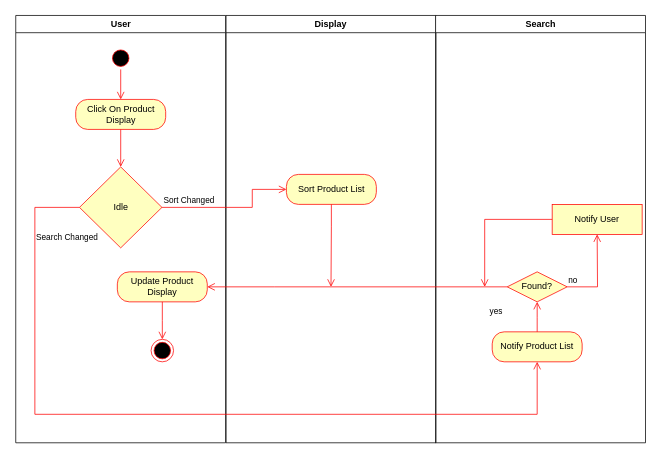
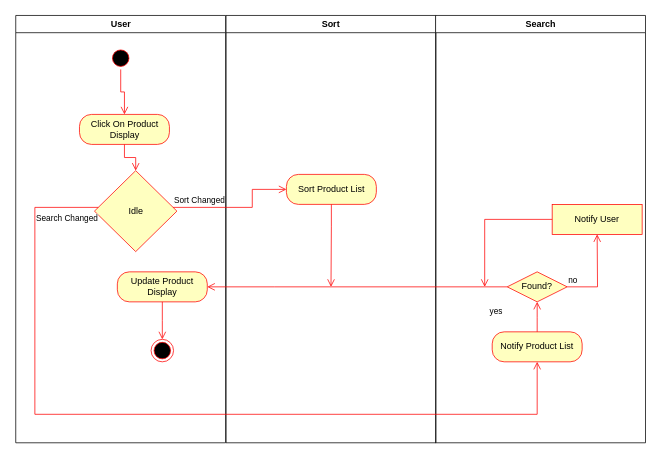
  <mxCell id="0" />
  <mxCell id="1" parent="0" />
  <mxCell id="2" value="User" style="swimlane;whiteSpace=wrap" parent="1" vertex="1"><mxGeometry x="20.5" y="20" width="280" height="570" as="geometry" /></mxCell>
  <mxCell id="3" value="" style="ellipse;html=1;shape=startState;fillColor=#000000;strokeColor=#ff0000;" vertex="1" parent="2"><mxGeometry x="125" y="42" width="30" height="30" as="geometry" /></mxCell>
  <mxCell id="4" value="" style="edgeStyle=orthogonalEdgeStyle;html=1;verticalAlign=bottom;endArrow=open;endSize=8;strokeColor=#ff0000;rounded=0;entryX=0.5;entryY=0;entryDx=0;entryDy=0;" edge="1" source="3" parent="2" target="6"><mxGeometry relative="1" as="geometry"><mxPoint x="140.5" y="82" as="targetPoint" /></mxGeometry></mxCell>
- <mxCell id="5" value="Idle" style="rhombus;whiteSpace=wrap;html=1;fontColor=#000000;fillColor=#ffffc0;strokeColor=#ff0000;" vertex="1" parent="2"><mxGeometry x="85" y="202" width="110" height="108" as="geometry" /></mxCell>
- <mxCell id="6" value="Click On Product&lt;div&gt;Display&lt;/div&gt;" style="rounded=1;whiteSpace=wrap;html=1;arcSize=40;fontColor=#000000;fillColor=#ffffc0;strokeColor=#ff0000;" vertex="1" parent="2"><mxGeometry x="80" y="112" width="120" height="40" as="geometry" /></mxCell>
+ <mxCell id="5" value="Idle" style="rhombus;whiteSpace=wrap;html=1;fontColor=#000000;fillColor=#ffffc0;strokeColor=#ff0000;" vertex="1" parent="2"><mxGeometry x="105" y="207" width="110" height="108" as="geometry" /></mxCell>
+ <mxCell id="6" value="Click On Product&lt;div&gt;Display&lt;/div&gt;" style="rounded=1;whiteSpace=wrap;html=1;arcSize=40;fontColor=#000000;fillColor=#ffffc0;strokeColor=#ff0000;" vertex="1" parent="2"><mxGeometry x="85" y="132" width="120" height="40" as="geometry" /></mxCell>
  <mxCell id="7" value="" style="edgeStyle=orthogonalEdgeStyle;html=1;verticalAlign=bottom;endArrow=open;endSize=8;strokeColor=#ff0000;rounded=0;entryX=0.5;entryY=0;entryDx=0;entryDy=0;" edge="1" source="6" parent="2" target="5"><mxGeometry relative="1" as="geometry"><mxPoint x="215.5" y="222" as="targetPoint" /></mxGeometry></mxCell>
  <mxCell id="8" value="Update Product&lt;div&gt;Display&lt;/div&gt;" style="rounded=1;whiteSpace=wrap;html=1;arcSize=40;fontColor=#000000;fillColor=#ffffc0;strokeColor=#ff0000;" vertex="1" parent="2"><mxGeometry x="135.5" y="342" width="120" height="40" as="geometry" /></mxCell>
  <mxCell id="9" value="" style="ellipse;html=1;shape=endState;fillColor=#000000;strokeColor=#ff0000;" vertex="1" parent="2"><mxGeometry x="180.5" y="432" width="30" height="30" as="geometry" /></mxCell>
- <mxCell id="10" value="Display" style="swimlane;whiteSpace=wrap" parent="1" vertex="1"><mxGeometry x="301" y="20" width="280" height="570" as="geometry" /></mxCell>
+ <mxCell id="10" value="Sort" style="swimlane;whiteSpace=wrap" parent="1" vertex="1"><mxGeometry x="301" y="20" width="280" height="570" as="geometry" /></mxCell>
  <mxCell id="11" value="Sort Product List" style="rounded=1;whiteSpace=wrap;html=1;arcSize=40;fontColor=#000000;fillColor=#ffffc0;strokeColor=#ff0000;" vertex="1" parent="10"><mxGeometry x="80.5" y="212" width="120" height="40" as="geometry" /></mxCell>
  <mxCell id="12" value="Search" style="swimlane;whiteSpace=wrap" vertex="1" parent="1"><mxGeometry x="580.5" y="20" width="280" height="570" as="geometry" /></mxCell>
  <mxCell id="13" value="Notify Product List" style="rounded=1;whiteSpace=wrap;html=1;arcSize=40;fontColor=#000000;fillColor=#ffffc0;strokeColor=#ff0000;" vertex="1" parent="12"><mxGeometry x="75.5" y="422" width="120" height="40" as="geometry" /></mxCell>
  <mxCell id="14" value="" style="edgeStyle=orthogonalEdgeStyle;html=1;verticalAlign=bottom;endArrow=open;endSize=8;strokeColor=#ff0000;rounded=0;" edge="1" source="13" parent="12"><mxGeometry relative="1" as="geometry"><mxPoint x="135.5" y="382" as="targetPoint" /></mxGeometry></mxCell>
  <mxCell id="15" value="Found?" style="rhombus;whiteSpace=wrap;html=1;fontColor=#000000;fillColor=#ffffc0;strokeColor=#ff0000;" vertex="1" parent="12"><mxGeometry x="95.5" y="342" width="80" height="40" as="geometry" /></mxCell>
  <mxCell id="16" value="no" style="edgeStyle=orthogonalEdgeStyle;html=1;align=left;verticalAlign=bottom;endArrow=open;endSize=8;strokeColor=#ff0000;rounded=0;" edge="1" source="15" parent="12"><mxGeometry x="-1" relative="1" as="geometry"><mxPoint x="215.5" y="292" as="targetPoint" /></mxGeometry></mxCell>
  <mxCell id="17" value="Notify User" style="whiteSpace=wrap;html=1;arcSize=40;fontColor=#000000;fillColor=#ffffc0;strokeColor=#ff0000;rounded=0;" vertex="1" parent="12"><mxGeometry x="155.5" y="252" width="120" height="40" as="geometry" /></mxCell>
  <mxCell id="18" value="" style="edgeStyle=orthogonalEdgeStyle;html=1;verticalAlign=bottom;endArrow=open;endSize=8;strokeColor=#ff0000;rounded=0;" edge="1" source="17" parent="12"><mxGeometry relative="1" as="geometry"><mxPoint x="65.5" y="362" as="targetPoint" /><Array as="points"><mxPoint x="66" y="272" /></Array></mxGeometry></mxCell>
  <mxCell id="19" value="" style="edgeStyle=orthogonalEdgeStyle;html=1;verticalAlign=bottom;endArrow=open;endSize=8;strokeColor=#ff0000;rounded=0;exitX=0.5;exitY=1;exitDx=0;exitDy=0;" edge="1" source="11" parent="1"><mxGeometry relative="1" as="geometry"><mxPoint x="441" y="382" as="targetPoint" /><mxPoint x="406" y="332" as="sourcePoint" /><Array as="points"><mxPoint x="441" y="302" /></Array></mxGeometry></mxCell>
  <mxCell id="20" value="Sort Changed" style="edgeStyle=orthogonalEdgeStyle;html=1;align=left;verticalAlign=bottom;endArrow=open;endSize=8;strokeColor=#ff0000;rounded=0;entryX=0;entryY=0.5;entryDx=0;entryDy=0;" edge="1" source="5" parent="1" target="11"><mxGeometry x="-1" relative="1" as="geometry"><mxPoint x="356" y="196" as="targetPoint" /><Array as="points"><mxPoint x="336" y="276" /><mxPoint x="336" y="252" /></Array></mxGeometry></mxCell>
  <mxCell id="21" value="" style="edgeStyle=orthogonalEdgeStyle;html=1;verticalAlign=bottom;endArrow=open;endSize=8;strokeColor=#ff0000;rounded=0;" edge="1" source="8" parent="1"><mxGeometry relative="1" as="geometry"><mxPoint x="216" y="452" as="targetPoint" /></mxGeometry></mxCell>
  <mxCell id="22" value="Search Changed" style="edgeStyle=orthogonalEdgeStyle;html=1;align=left;verticalAlign=top;endArrow=open;endSize=8;strokeColor=#ff0000;rounded=0;entryX=0.5;entryY=1;entryDx=0;entryDy=0;" edge="1" source="5" parent="1" target="13"><mxGeometry x="-0.841" relative="1" as="geometry"><mxPoint x="656" y="462" as="targetPoint" /><Array as="points"><mxPoint x="46" y="276" /><mxPoint x="46" y="552" /><mxPoint x="716" y="552" /></Array><mxPoint as="offset" /></mxGeometry></mxCell>
  <mxCell id="23" value="yes" style="edgeStyle=orthogonalEdgeStyle;html=1;align=left;verticalAlign=top;endArrow=open;endSize=8;strokeColor=#ff0000;rounded=0;entryX=1;entryY=0.5;entryDx=0;entryDy=0;" edge="1" source="15" parent="1" target="8"><mxGeometry x="-0.875" y="20" relative="1" as="geometry"><mxPoint x="536" y="322" as="targetPoint" /><Array as="points"><mxPoint x="366" y="382" /><mxPoint x="366" y="382" /></Array><mxPoint as="offset" /></mxGeometry></mxCell>
